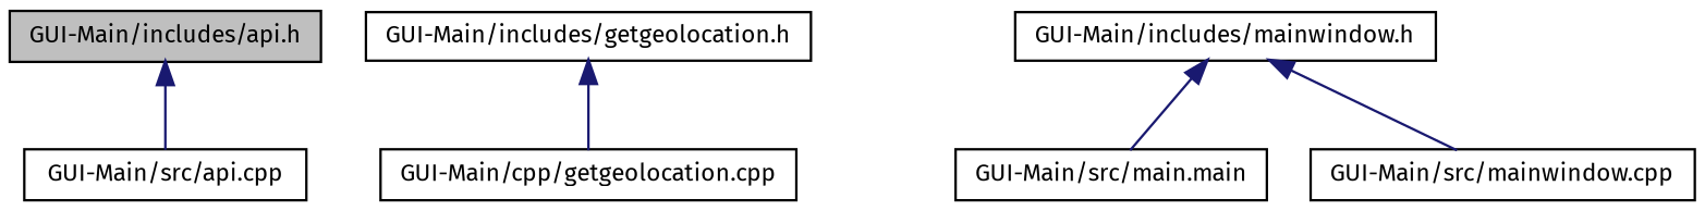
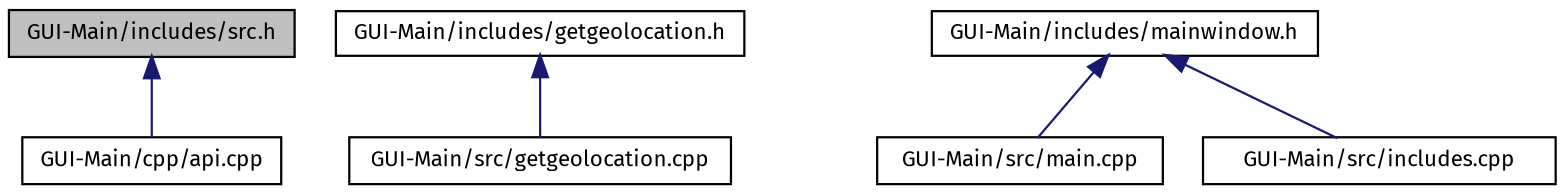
  digraph {
    fontname="Fira Sans"
    node [color=black fillcolor=white fontname="Fira Sans" fontsize=10 shape=record style=filled]
    edge [color=midnightblue dir=back fontname="Fira Sans" fontsize=10 labelfontname=Helvetica labelfontsize=10 style=solid]
-   n1 [fillcolor=grey75 fontcolor=black height=0.2 label="GUI-Main/includes/api.h" width=0.4]
-   n2 [height=0.2 label="GUI-Main/src/api.cpp" width=0.4]
+   n1 [fillcolor=grey75 fontcolor=black height=0.2 label="GUI-Main/includes/src.h" width=0.4]
+   n2 [height=0.2 label="GUI-Main/cpp/api.cpp" width=0.4]
    n3 [height=0.2 label="GUI-Main/includes/getgeolocation.h" width=0.4]
-   n4 [height=0.2 label="GUI-Main/cpp/getgeolocation.cpp" width=0.4]
+   n4 [height=0.2 label="GUI-Main/src/getgeolocation.cpp" width=0.4]
    n5 [height=0.2 label="GUI-Main/includes/mainwindow.h" width=0.4]
-   n6 [height=0.2 label="GUI-Main/src/main.main" width=0.4]
-   n7 [height=0.2 label="GUI-Main/src/mainwindow.cpp" width=0.4]
+   n6 [height=0.2 label="GUI-Main/src/main.cpp" width=0.4]
+   n7 [height=0.2 label="GUI-Main/src/includes.cpp" width=0.4]
    n1 -> n2
    n3 -> n4
    n5 -> n6
    n5 -> n7
  }
